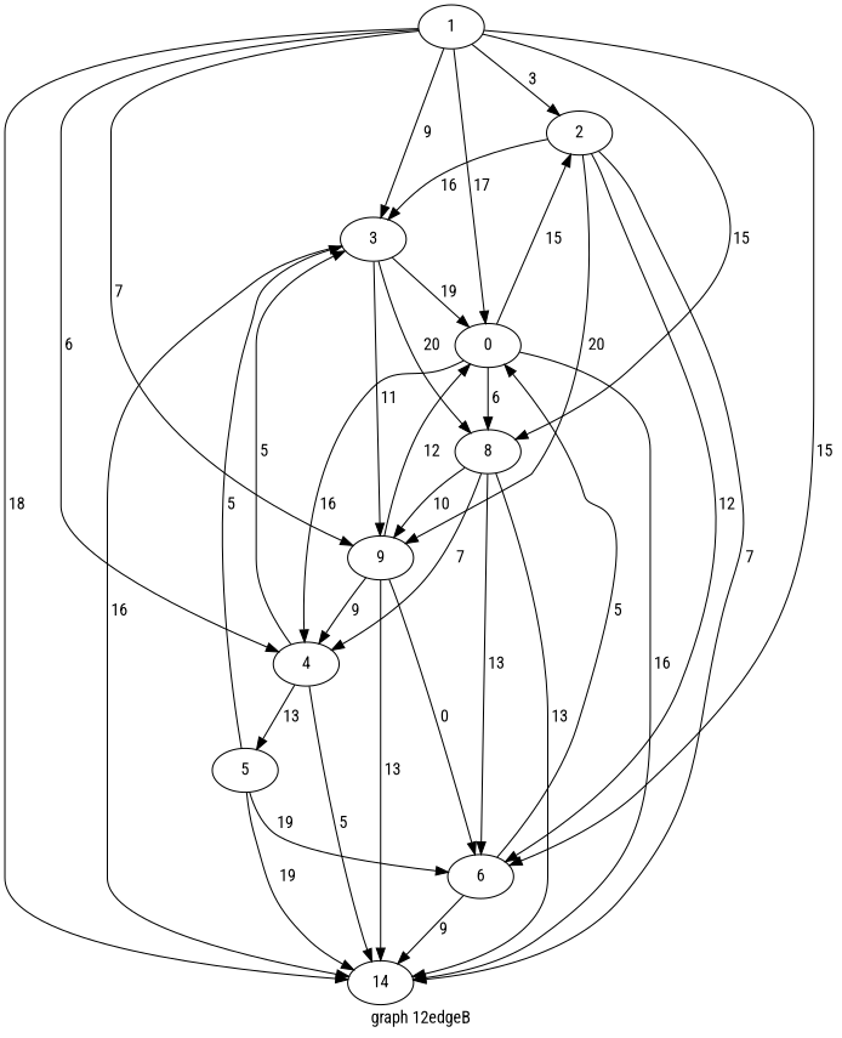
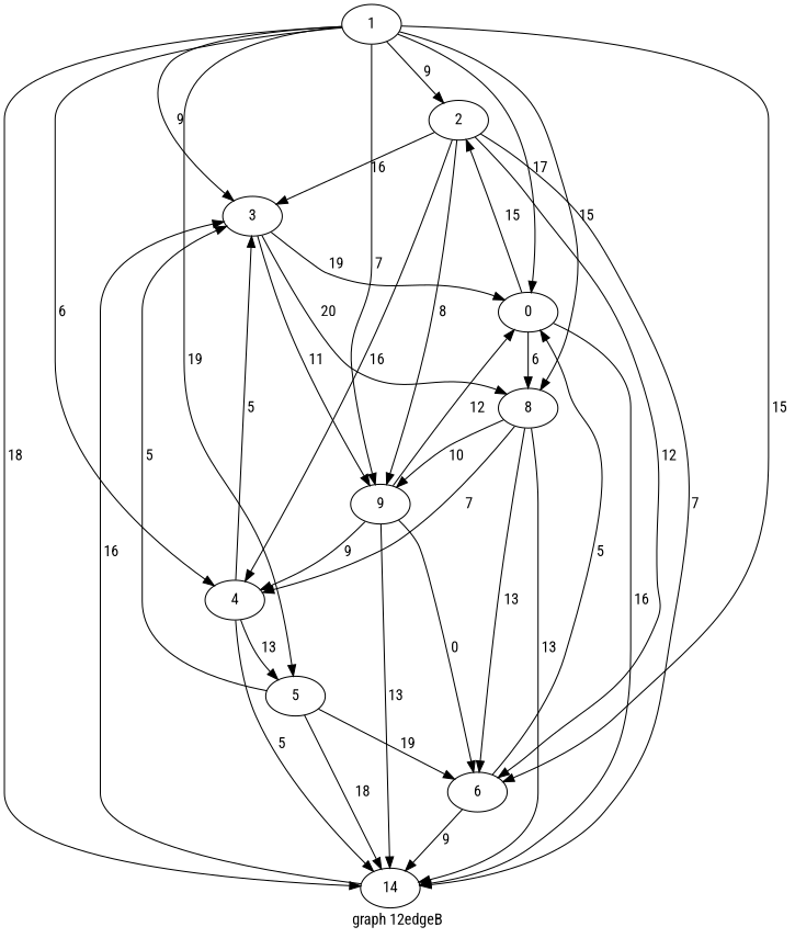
  digraph {
    fontname="Roboto Condensed"
    label="graph 12edgeB"
    rankdir=TB
    node [fontname="Roboto Condensed"]
    edge [fontname="Roboto Condensed"]
    1
    2
    3
    4
    5
    6
    n7 [label=0]
    8
    9
    n10 [label=14]
-   1 -> 2 [label=" 3 "]
+   1 -> 2 [label=" 9 "]
    1 -> 3 [label=" 9 "]
    1 -> 4 [label=" 6 "]
+   1 -> 5 [label=" 19 "]
    1 -> 6 [label=" 15 "]
    1 -> n7 [label=" 17 "]
    1 -> 8 [label=" 15 "]
    1 -> 9 [label=" 7 "]
    1 -> n10 [label=" 18 "]
    2 -> 3 [label=" 16 "]
-   n7 -> 4 [label=" 16 "]
+   2 -> 4 [label=" 16 "]
    2 -> 6 [label=" 12 "]
-   2 -> 9 [label=" 20 "]
+   2 -> 9 [label=" 8 "]
    2 -> n10 [label=" 7 "]
    3 -> n7 [label=" 19 "]
    3 -> 8 [label=" 20 "]
    3 -> 9 [label=" 11 "]
-   3 -> n10 [label=" 16 "]
+   n10 -> 3 [label=" 16 "]
    4 -> 3 [label=" 5 "]
    4 -> 5 [label=" 13 "]
    4 -> n10 [label=" 5 "]
    5 -> 3 [label=" 5 "]
    5 -> 6 [label=" 19 "]
-   5 -> n10 [label=" 19 "]
+   5 -> n10 [label=" 18 "]
    6 -> n7 [label=" 5 "]
    6 -> n10 [label=" 9 "]
    n7 -> 2 [label=" 15 "]
    n7 -> 8 [label=" 6 "]
    n7 -> n10 [label=" 16 "]
    8 -> 4 [label=" 7 "]
    8 -> 6 [label=" 13 "]
    8 -> 9 [label=" 10 "]
    8 -> n10 [label=" 13 "]
    9 -> 4 [label=" 9 "]
    9 -> 6 [label=" 0 "]
    9 -> n7 [label=" 12 "]
    9 -> n10 [label=" 13 "]
  }
